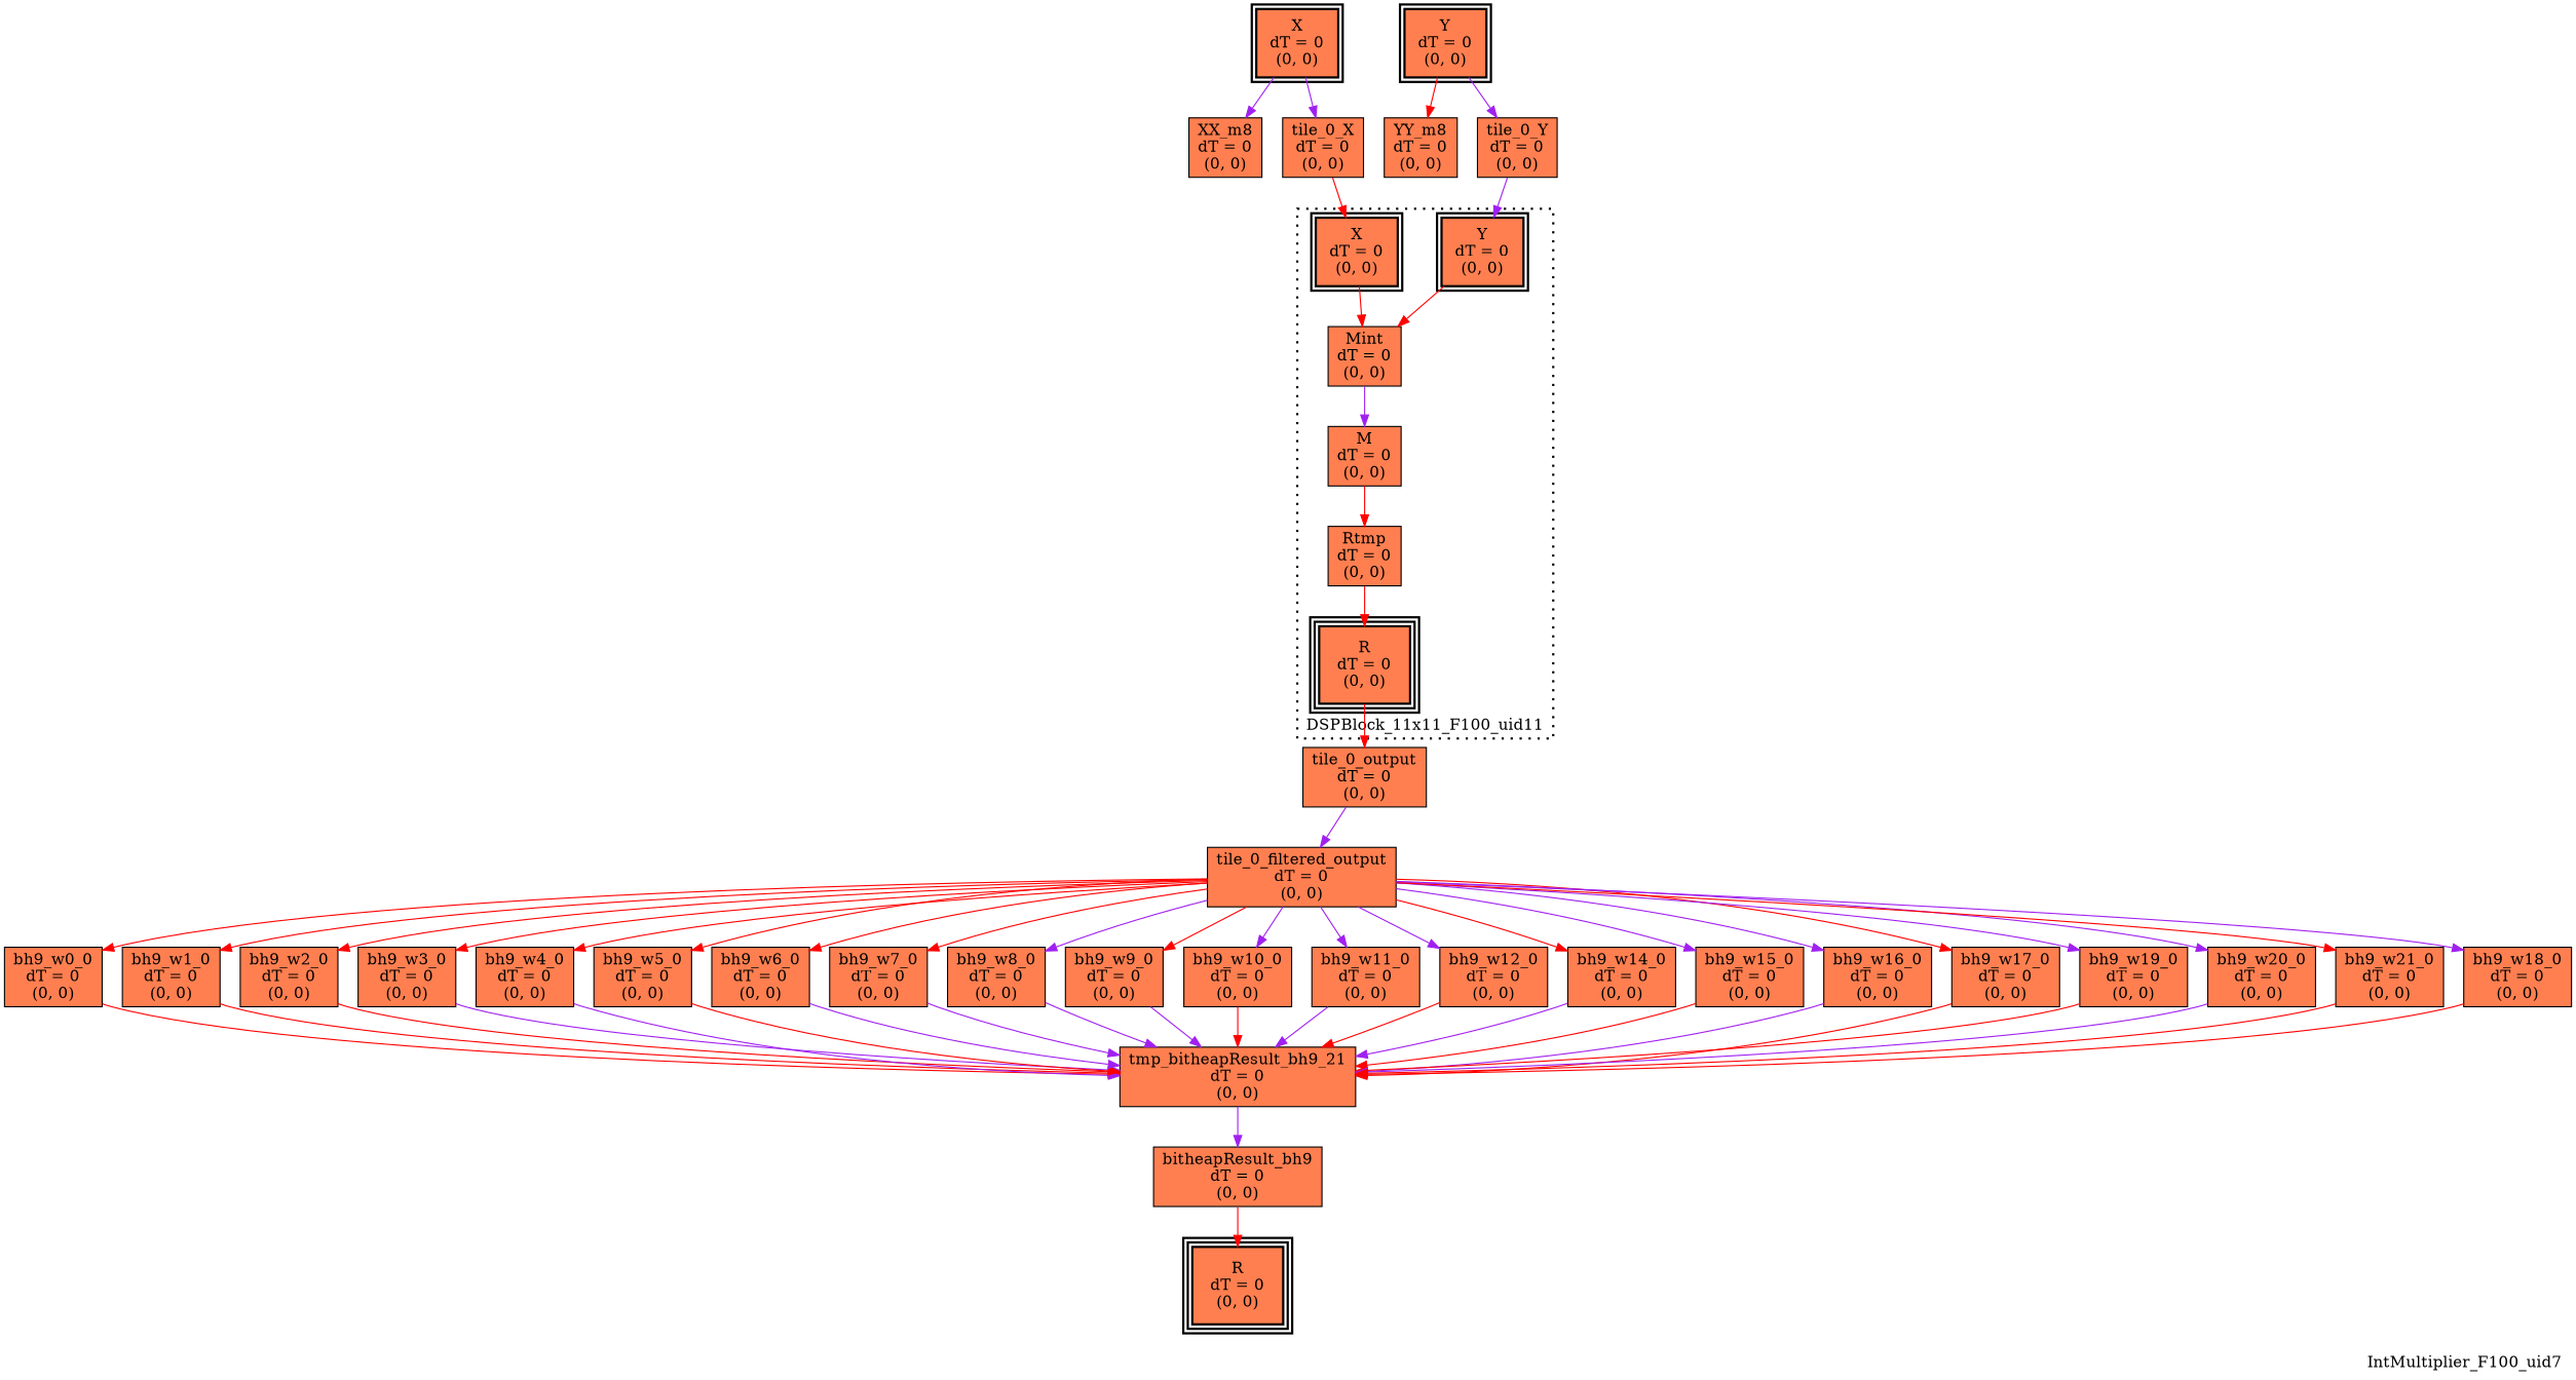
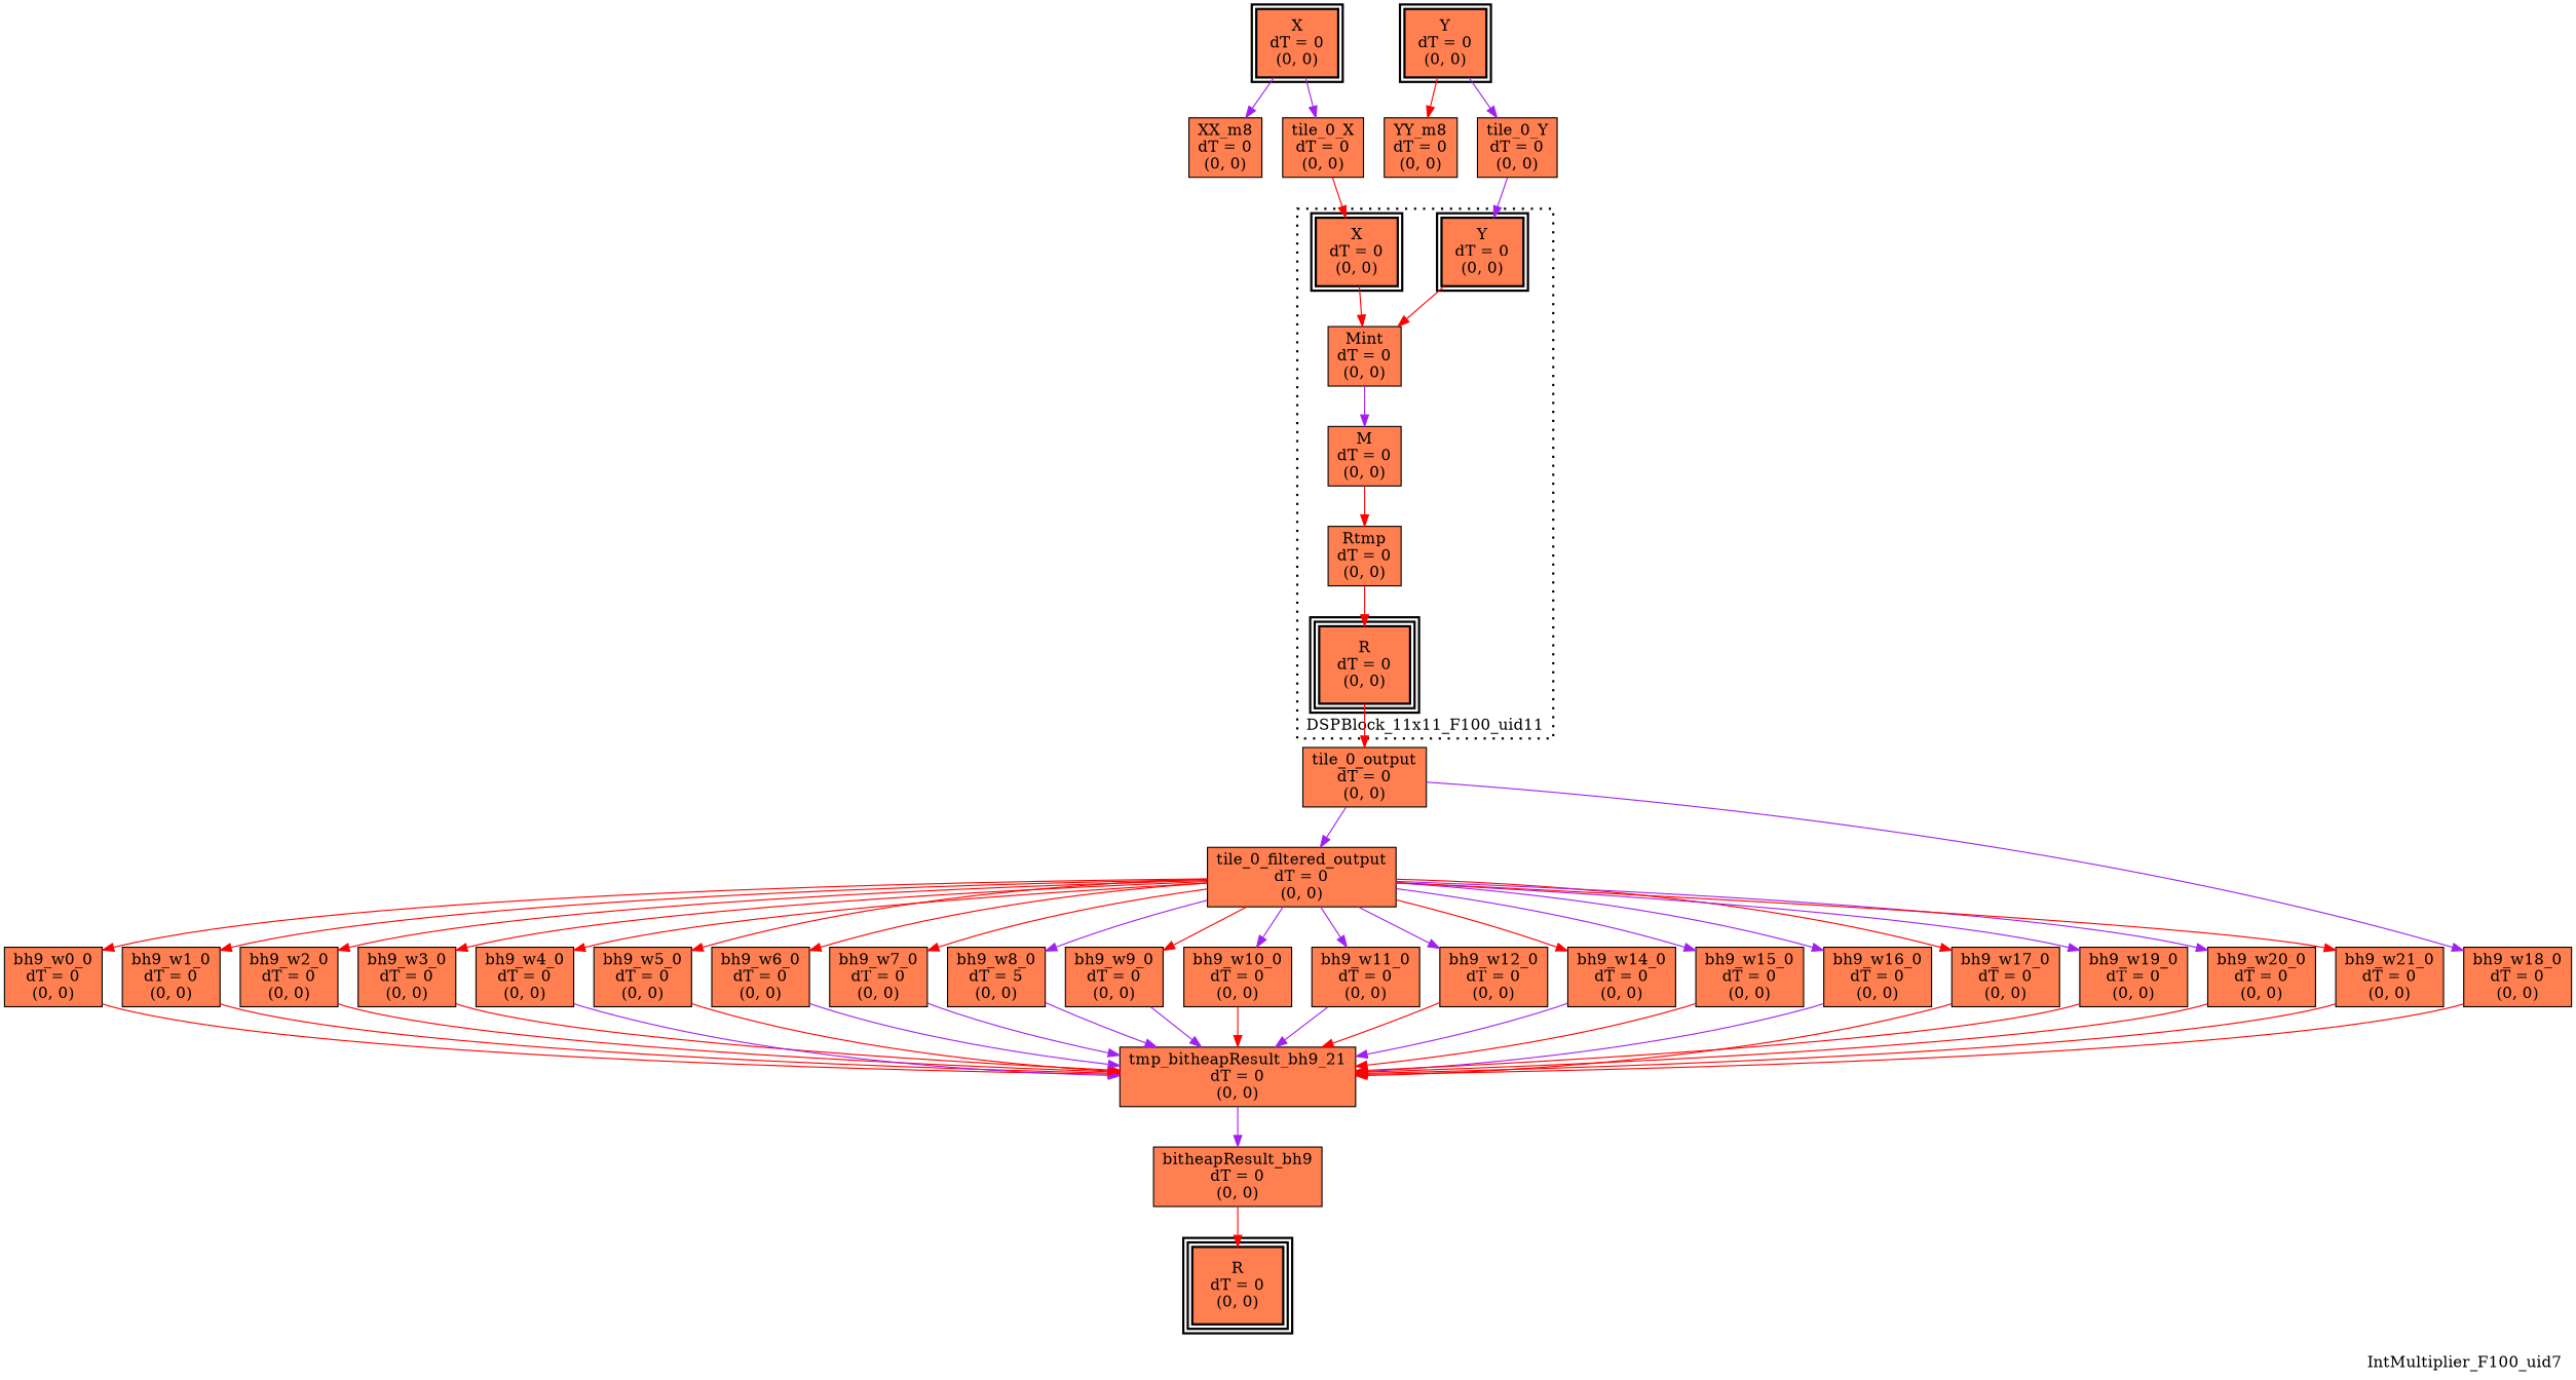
  digraph {
    label=IntMultiplier_F100_uid7
    labeljust=right
    labelloc=bottom
    nodesep=0.25
    ranksep=0.5
    node [color=black fillcolor=coral peripheries=1 shape=box style=filled]
    edge [arrowhead=normal arrowsize=1.0 arrowtail=normal color=red dir=forward]
    n1 [label="X\ndT = 0\n(0, 0)" peripheries=2 style="bold, filled"]
    n2 [label="Y\ndT = 0\n(0, 0)" peripheries=2 style="bold, filled"]
    n3 [label="R\ndT = 0\n(0, 0)" peripheries=3 style="bold, filled"]
    n4 [label="X\ndT = 0\n(0, 0)" peripheries=2 style="bold, filled"]
    n5 [label="Y\ndT = 0\n(0, 0)" peripheries=2 style="bold, filled"]
    n6 [label="R\ndT = 0\n(0, 0)" peripheries=3 style="bold, filled"]
    n7 [label="Mint\ndT = 0\n(0, 0)"]
    n8 [label="M\ndT = 0\n(0, 0)"]
    n9 [label="Rtmp\ndT = 0\n(0, 0)"]
    n10 [label="XX_m8\ndT = 0\n(0, 0)"]
    n11 [label="tile_0_X\ndT = 0\n(0, 0)"]
    n12 [label="YY_m8\ndT = 0\n(0, 0)"]
    n13 [label="tile_0_Y\ndT = 0\n(0, 0)"]
    n14 [label="tile_0_output\ndT = 0\n(0, 0)"]
    n15 [label="tile_0_filtered_output\ndT = 0\n(0, 0)"]
    n16 [label="bh9_w0_0\ndT = 0\n(0, 0)"]
    n17 [label="bh9_w1_0\ndT = 0\n(0, 0)"]
    n18 [label="bh9_w2_0\ndT = 0\n(0, 0)"]
    n19 [label="bh9_w3_0\ndT = 0\n(0, 0)"]
    n20 [label="bh9_w4_0\ndT = 0\n(0, 0)"]
    n21 [label="bh9_w5_0\ndT = 0\n(0, 0)"]
    n22 [label="bh9_w6_0\ndT = 0\n(0, 0)"]
    n23 [label="bh9_w7_0\ndT = 0\n(0, 0)"]
-   n24 [label="bh9_w8_0\ndT = 0\n(0, 0)"]
+   n24 [label="bh9_w8_0\ndT = 5\n(0, 0)"]
    n25 [label="bh9_w9_0\ndT = 0\n(0, 0)"]
    n26 [label="bh9_w10_0\ndT = 0\n(0, 0)"]
    n27 [label="bh9_w11_0\ndT = 0\n(0, 0)"]
    n28 [label="bh9_w12_0\ndT = 0\n(0, 0)"]
    n29 [label="bh9_w14_0\ndT = 0\n(0, 0)"]
    n30 [label="bh9_w15_0\ndT = 0\n(0, 0)"]
    n31 [label="bh9_w16_0\ndT = 0\n(0, 0)"]
    n32 [label="bh9_w17_0\ndT = 0\n(0, 0)"]
    n33 [label="bh9_w18_0\ndT = 0\n(0, 0)"]
    n34 [label="bh9_w19_0\ndT = 0\n(0, 0)"]
    n35 [label="bh9_w20_0\ndT = 0\n(0, 0)"]
    n36 [label="bh9_w21_0\ndT = 0\n(0, 0)"]
    n37 [label="tmp_bitheapResult_bh9_21\ndT = 0\n(0, 0)"]
    n38 [label="bitheapResult_bh9\ndT = 0\n(0, 0)"]
    subgraph sub_1 {
      rank=same
      n1
      n2
    }
    subgraph sub_2 {
      rank=same
      n3
    }
    subgraph cluster_3 {
      label=DSPBlock_11x11_F100_uid11
      style="bold, dotted"
      n7
      n8
      n9
      subgraph sub_4 {
        label=DSPBlock_11x11_F100_uid11
        rank=same
        style="bold, dotted"
        n4
        n5
      }
      subgraph sub_5 {
        label=DSPBlock_11x11_F100_uid11
        rank=same
        style="bold, dotted"
        n6
      }
    }
    n1 -> n10 [color=purple]
    n1 -> n11 [color=purple]
    n2 -> n12
    n2 -> n13 [color=purple]
    n4 -> n7
    n5 -> n7
    n6 -> n14
    n7 -> n8 [color=purple]
    n8 -> n9
    n9 -> n6
    n11 -> n4
    n13 -> n5 [color=purple]
    n14 -> n15 [color=purple]
    n15 -> n16
    n15 -> n17
    n15 -> n18
    n15 -> n19
    n15 -> n20
    n15 -> n21
    n15 -> n22
    n15 -> n23
    n15 -> n24 [color=purple]
    n15 -> n25
    n15 -> n26 [color=purple]
    n15 -> n27 [color=purple]
    n15 -> n28 [color=purple]
    n15 -> n29
    n15 -> n30 [color=purple]
    n15 -> n31 [color=purple]
    n15 -> n32
-   n15 -> n33 [color=purple]
+   n14 -> n33 [color=purple]
    n15 -> n34 [color=purple]
    n15 -> n35 [color=purple]
    n15 -> n36
    n16 -> n37
    n17 -> n37
    n18 -> n37
-   n19 -> n37 [color=purple]
+   n19 -> n37
    n20 -> n37 [color=purple]
    n21 -> n37
    n22 -> n37 [color=purple]
    n23 -> n37 [color=purple]
    n24 -> n37 [color=purple]
    n25 -> n37 [color=purple]
    n26 -> n37
    n27 -> n37 [color=purple]
    n28 -> n37
    n29 -> n37 [color=purple]
    n30 -> n37
    n31 -> n37 [color=purple]
    n32 -> n37
    n33 -> n37
    n34 -> n37
-   n35 -> n37 [color=purple]
+   n35 -> n37
    n36 -> n37
    n37 -> n38 [color=purple]
    n38 -> n3
  }
